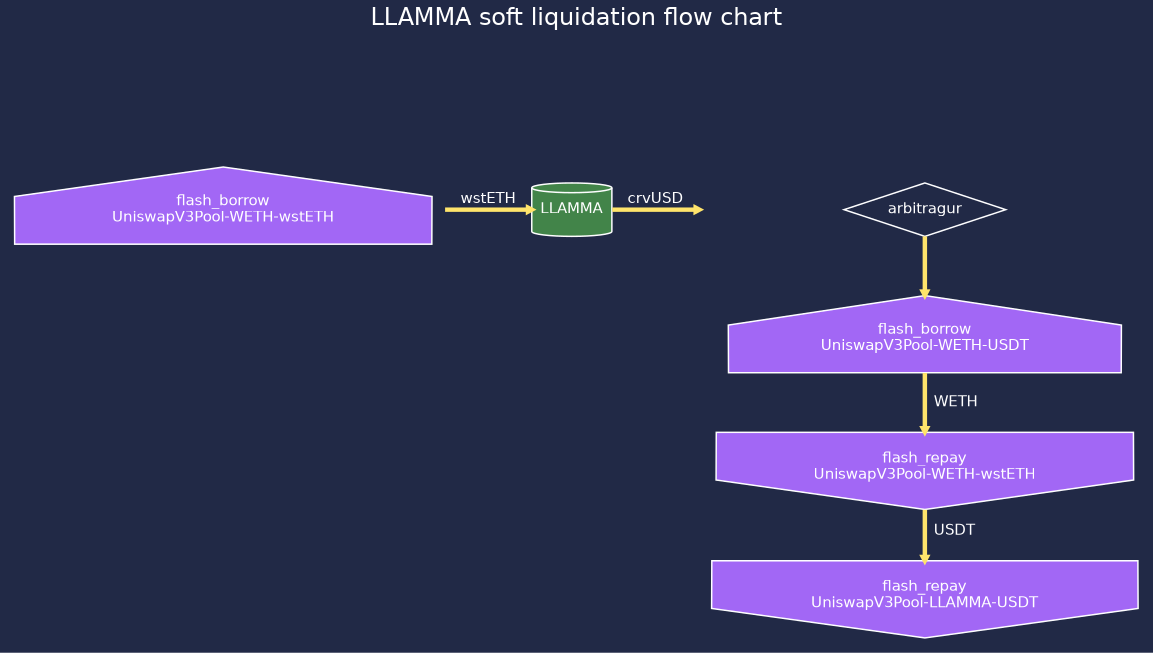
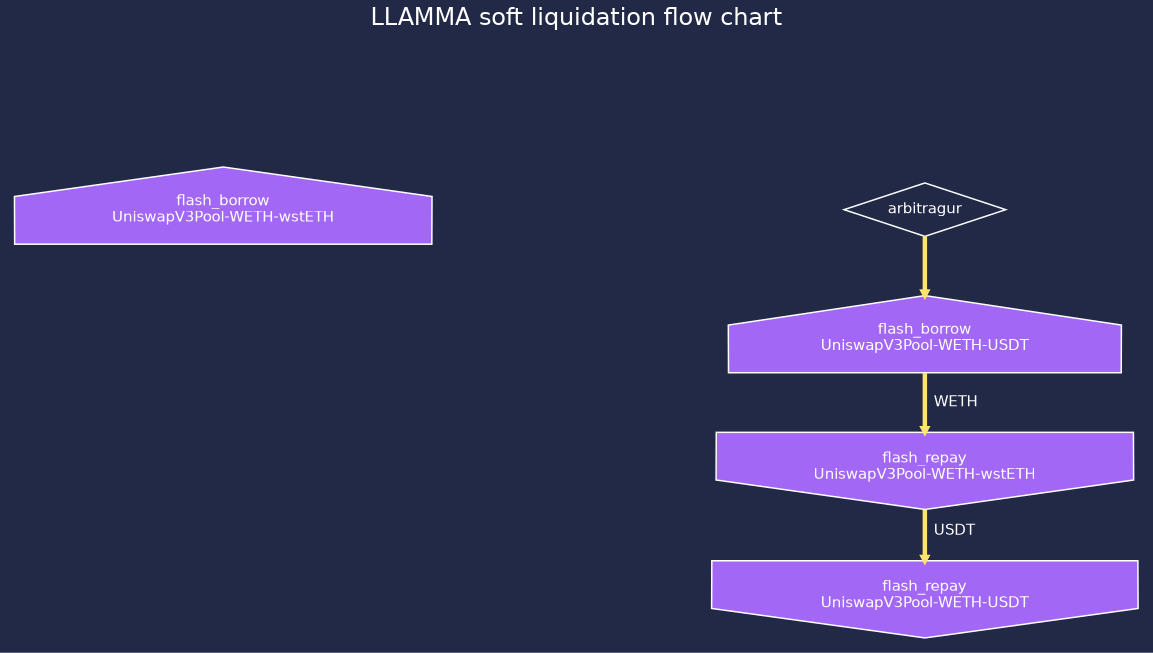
  strict digraph {
    bgcolor="#212946"
    cluster=true
    compound=true
    fontcolor=white
    fontname="DejaVu Sans"
    fontsize=32
    label="LLAMMA soft liquidation flow chart\n\n"
    labelloc=t
    rankdir=TB
    node [color="#fefeff" fillcolor="#A267F5" fixedsize=False fontcolor=white fontname="DejaVu Sans" fontsize=20 margin=0.15 penwidth=2 shape=house style="filled,setlinewidth(3)"]
    edge [arrowsize=0.5 color="#ffe46b" fontcolor="#fefeff" fontname="DejaVu Sans" fontsize=20 minlen=1.5 penwidth=6 style="filled,setlinewidth(3)" weight=10]
    n1 [height=1 label="flash_borrow\nUniswapV3Pool-WETH-wstETH" width=1.5]
-   n2 [fillcolor="#428449" height=1 label=LLAMMA shape=cylinder width=1.5]
    llamma_right_arrow [fillcolor=transparent fixedsize=true height=0 shape=point style=invis width=1.5]
    llamma_left_arrow [fillcolor=transparent fixedsize=true height=0 shape=point style=invis width=1.5]
    n5 [fillcolor=transparent height=1 label=arbitragur shape=diamond width=1.5]
    n6 [height=1 label="flash_borrow\nUniswapV3Pool-WETH-USDT" width=1.5]
    n7 [height=1 label="flash_repay\nUniswapV3Pool-WETH-wstETH" shape=invhouse width=1.5]
-   n8 [height=1 label="flash_repay\nUniswapV3Pool-LLAMMA-USDT" shape=invhouse width=1.5]
+   n8 [height=1 label="flash_repay\nUniswapV3Pool-WETH-USDT" shape=invhouse width=1.5]
    subgraph sub_1 {
      color="#fefeff"
      fillcolor=transparent
      label="Token in"
      penwidth=2
      n1
    }
    subgraph sub_2 {
      cluster=false
      color="#fefeff"
      fillcolor=transparent
      label="Soft-Liquidation"
      penwidth=2
      rank=same
-     n2
      llamma_right_arrow
      llamma_left_arrow
    }
    subgraph sub_3 {
      color="#fefeff"
      fillcolor=transparent
      label="Token out"
      penwidth=2
      n5
      n6
      n7
      n8
    }
-   n2 -> llamma_right_arrow [label="  crvUSD  "]
-   llamma_left_arrow -> n2 [label="  wstETH  "]
    n5 -> n6 [label="    "]
    n6 -> n7 [label="  WETH  "]
    n7 -> n8 [label="  USDT  "]
  }
